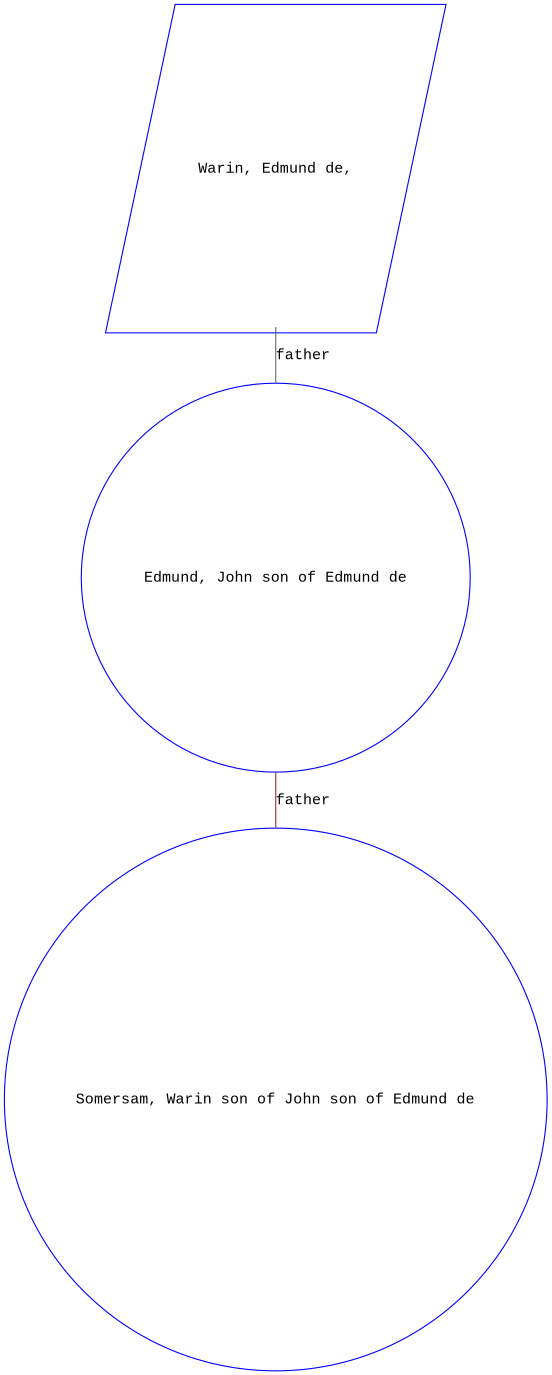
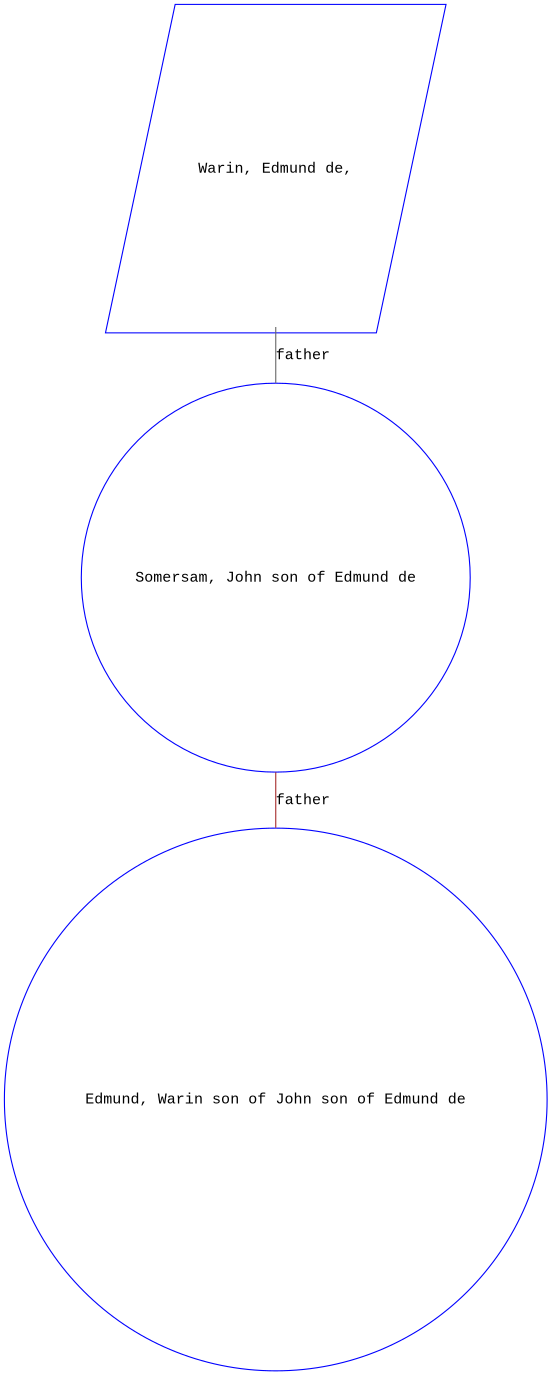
  digraph {
    fontname="Liberation Mono"
    node [color=blue fontname="Liberation Mono" regular=1 shape=circle]
    edge [arrowsize=0.0 dir=none fontname="Liberation Mono"]
-   n1 [label="Edmund, John son of Edmund de"]
-   n2 [label="Somersam, Warin son of John son of Edmund de"]
+   n1 [label="Somersam, John son of Edmund de"]
+   n2 [label="Edmund, Warin son of John son of Edmund de"]
    n3 [label="Warin, Edmund de," shape=parallelogram]
    n1 -> n2 [color=brown label=father]
    n3 -> n1 [color=gray40 label=father]
  }
